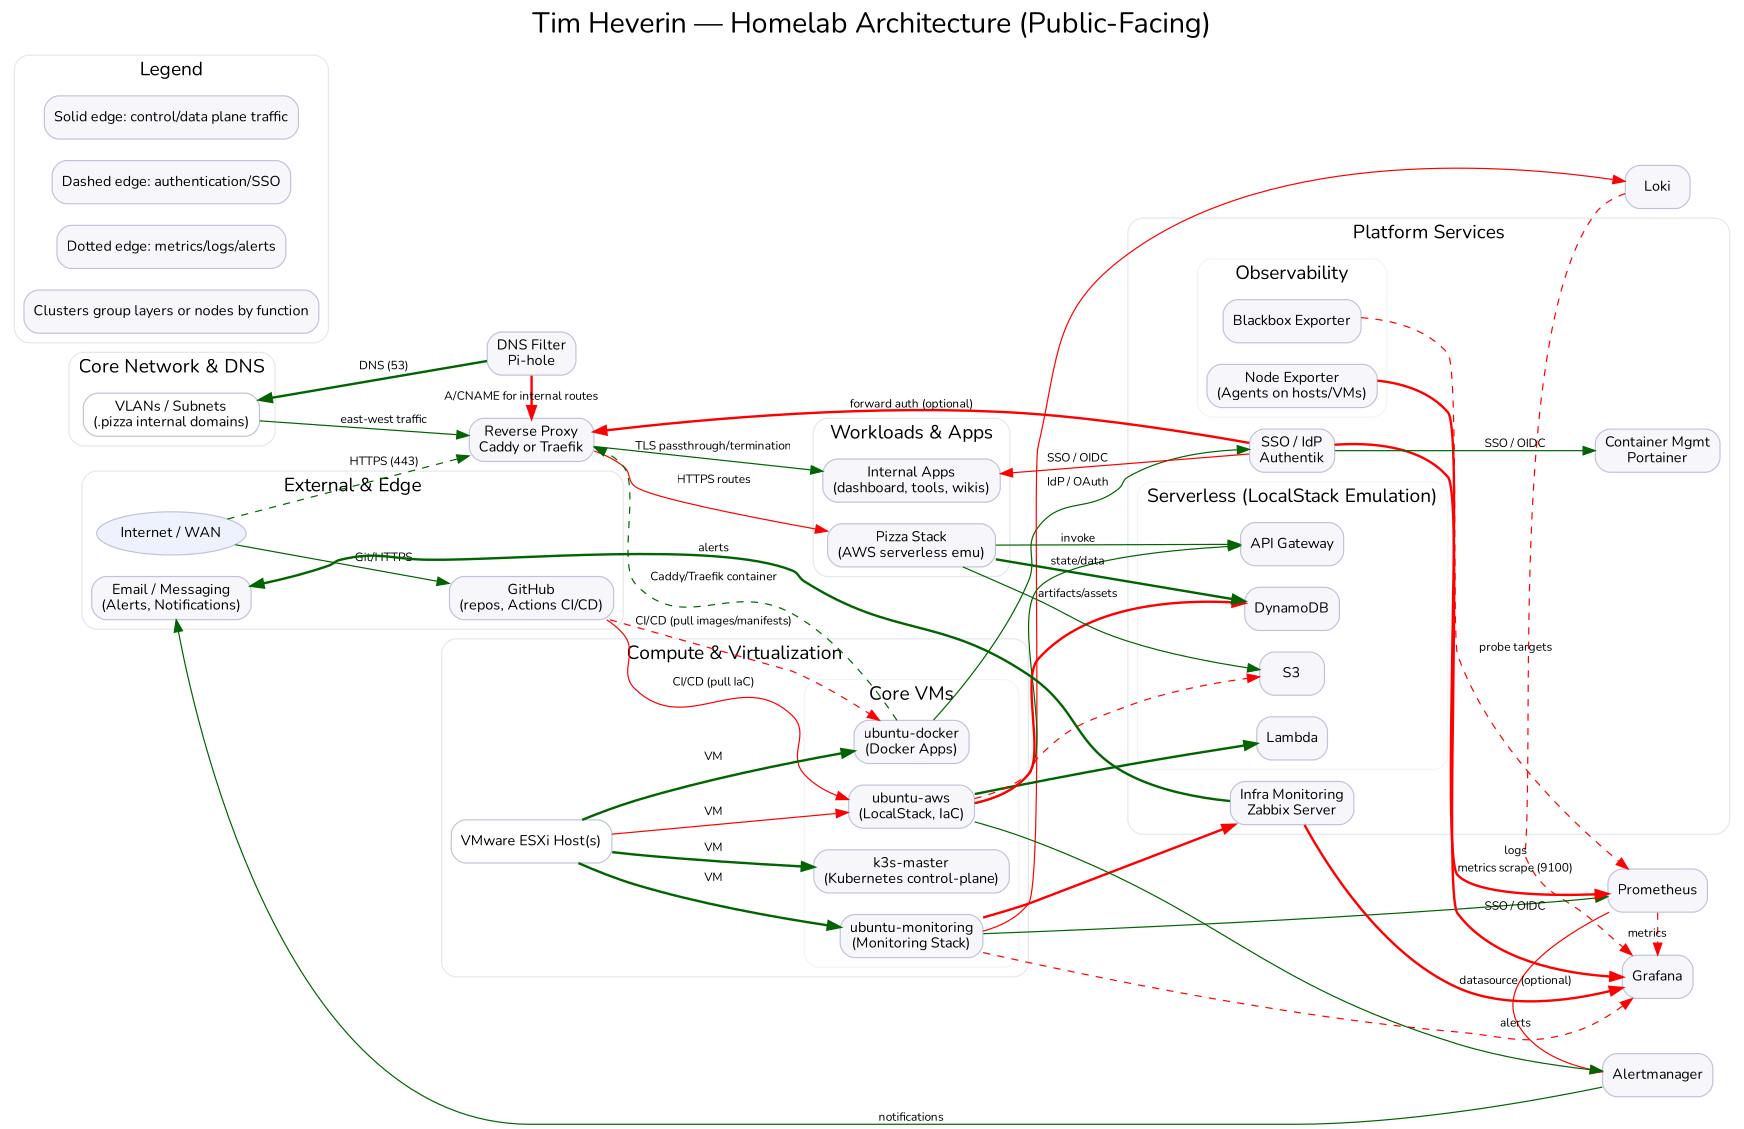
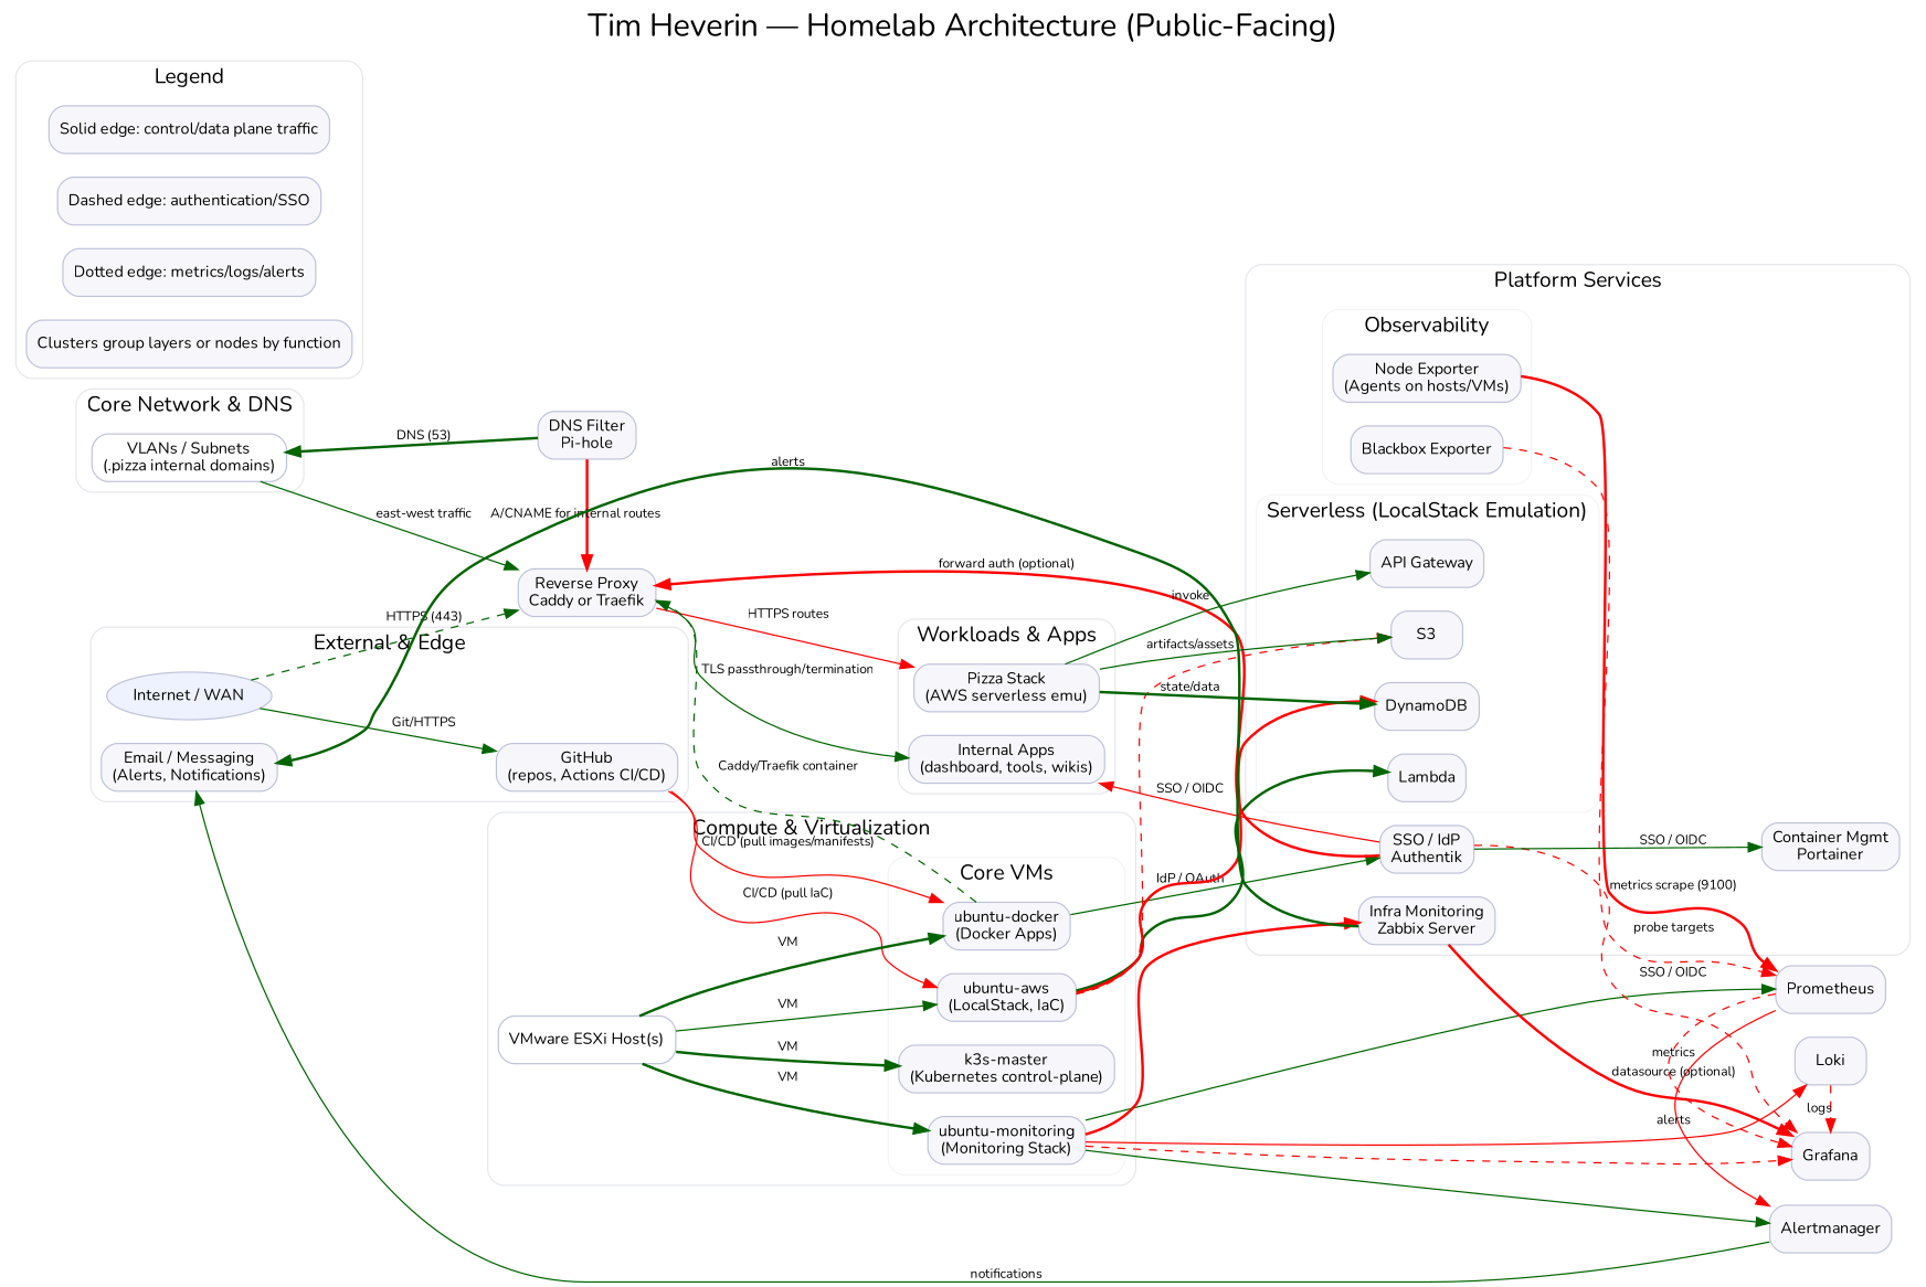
  digraph {
    bgcolor=white
    fontname=Nunito
    fontsize=24
    label="Tim Heverin — Homelab Architecture (Public-Facing)"
    labelloc=t
    rankdir=LR
    node [color="#bfc3d9" fillcolor="#f7f7fb" fontname=Nunito fontsize=12 shape=rectangle style="rounded,filled"]
    edge [color=darkgreen fontname=Nunito fontsize=10 style=solid]
    n1 [label="DNS Filter\nPi-hole"]
    n2 [label="Reverse Proxy\nCaddy or Traefik"]
    n3 [label=Prometheus]
    n4 [label=Loki]
    n5 [label=Grafana]
    n6 [label=Alertmanager]
    n7 [label="Solid edge: control/data plane traffic"]
    n8 [label="Dashed edge: authentication/SSO"]
    n9 [label="Dotted edge: metrics/logs/alerts"]
    n10 [label="Clusters group layers or nodes by function"]
    n11 [fillcolor="#eef2ff" label="Internet / WAN" shape=ellipse]
    n12 [label="GitHub\n(repos, Actions CI/CD)"]
    n13 [label="Email / Messaging\n(Alerts, Notifications)"]
    n14 [fillcolor="#ffffff" label="VLANs / Subnets\n(.pizza internal domains)"]
    n15 [label="ubuntu-docker\n(Docker Apps)"]
    n16 [label="ubuntu-monitoring\n(Monitoring Stack)"]
    n17 [label="ubuntu-aws\n(LocalStack, IaC)"]
    n18 [label="k3s-master\n(Kubernetes control-plane)"]
    n19 [fillcolor="#ffffff" label="VMware ESXi Host(s)"]
    n20 [label="Blackbox Exporter"]
    n21 [label="Node Exporter\n(Agents on hosts/VMs)"]
    n22 [label="API Gateway"]
    n23 [label=Lambda]
    n24 [label=DynamoDB]
    n25 [label=S3]
    n26 [label="SSO / IdP\nAuthentik"]
    n27 [label="Container Mgmt\nPortainer"]
    n28 [label="Infra Monitoring\nZabbix Server"]
    n29 [label="Internal Apps\n(dashboard, tools, wikis)"]
    n30 [label="Pizza Stack\n(AWS serverless emu)"]
    subgraph sub_1 {
      rank=same
      n1
      n2
    }
    subgraph sub_2 {
      rank=same
      n3
      n4
      n5
      n6
    }
    subgraph cluster_3 {
      color="#e5e7eb"
      fontsize=16
      label=Legend
      style=rounded
      n7
      n8
      n9
      n10
    }
    subgraph cluster_4 {
      color="#e5e7eb"
      fontsize=16
      label="External & Edge"
      style=rounded
      n11
      n12
      n13
    }
    subgraph cluster_5 {
      color="#e5e7eb"
      fontsize=16
      label="Core Network & DNS"
      style=rounded
      n14
    }
    subgraph cluster_6 {
      color="#e5e7eb"
      fontsize=16
      label="Compute & Virtualization"
      style=rounded
      n19
      subgraph cluster_7 {
        color="#f3f4f6"
        fontsize=16
        label="Core VMs"
        style=rounded
        n15
        n16
        n17
        n18
      }
    }
    subgraph cluster_8 {
      color="#e5e7eb"
      fontsize=16
      label="Platform Services"
      style=rounded
      n26
      n27
      n28
      subgraph cluster_9 {
        color="#f3f4f6"
        fontsize=16
        label=Observability
        style=rounded
        n20
        n21
      }
      subgraph cluster_10 {
        color="#f3f4f6"
        fontsize=16
        label="Serverless (LocalStack Emulation)"
        style=rounded
        n22
        n23
        n24
        n25
      }
    }
    subgraph cluster_11 {
      color="#e5e7eb"
      fontsize=16
      label="Workloads & Apps"
      style=rounded
      n29
      n30
    }
    n1 -> n2 [color=red label="A/CNAME for internal routes" style=bold]
    n1 -> n14 [label="DNS (53)" style=bold]
    n2 -> n29 [label="TLS passthrough/termination"]
    n2 -> n30 [color=red label="HTTPS routes"]
    n3 -> n5 [color=red label=metrics style=dashed]
    n3 -> n6 [color=red label=alerts]
    n4 -> n5 [color=red label=logs style=dashed]
    n6 -> n13 [label=notifications]
    n11 -> n2 [label="HTTPS (443)" style=dashed]
    n11 -> n12 [label="Git/HTTPS"]
-   n12 -> n15 [color=red label="CI/CD (pull images/manifests)" style=dashed]
+   n12 -> n15 [color=red label="CI/CD (pull images/manifests)"]
    n12 -> n17 [color=red label="CI/CD (pull IaC)"]
    n14 -> n2 [label="east-west traffic"]
    n15 -> n2 [label="Caddy/Traefik container" style=dashed]
    n15 -> n26 [label="IdP / OAuth"]
    n16 -> n3
    n16 -> n4 [color=red]
    n16 -> n5 [color=red style=dashed]
-   n17 -> n6
+   n16 -> n6
    n16 -> n28 [color=red style=bold]
-   n17 -> n22
    n17 -> n23 [style=bold]
    n17 -> n24 [color=red style=bold]
    n17 -> n25 [color=red style=dashed]
    n19 -> n15 [label=VM style=bold]
    n19 -> n16 [label=VM style=bold]
-   n19 -> n17 [color=red label=VM]
+   n19 -> n17 [label=VM]
    n19 -> n18 [label=VM style=bold]
    n20 -> n3 [color=red label="probe targets" style=dashed]
    n21 -> n3 [color=red label="metrics scrape (9100)" style=bold]
    n26 -> n2 [color=red label="forward auth (optional)" style=bold]
-   n26 -> n5 [color=red label="SSO / OIDC" style=bold]
+   n26 -> n5 [color=red label="SSO / OIDC" style=dashed]
    n26 -> n27 [label="SSO / OIDC"]
    n26 -> n29 [color=red label="SSO / OIDC"]
    n28 -> n5 [color=red label="datasource (optional)" style=bold]
    n28 -> n13 [label=alerts style=bold]
    n30 -> n22 [label=invoke]
    n30 -> n24 [label="state/data" style=bold]
    n30 -> n25 [label="artifacts/assets"]
  }
